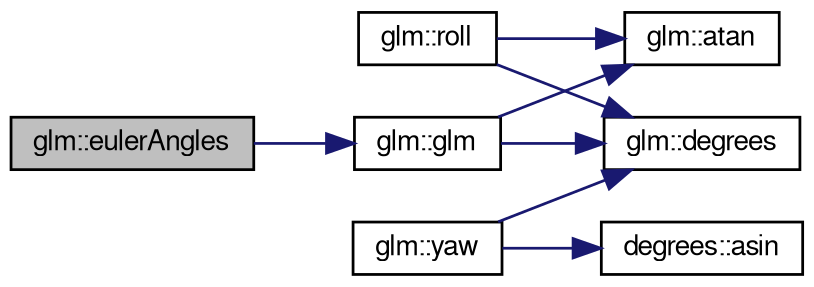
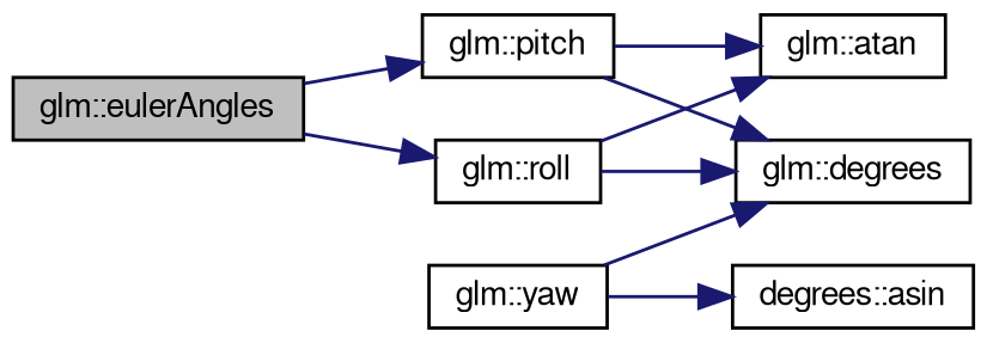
  digraph {
    rankdir=LR
    node [color=black fontname=FreeSans fontsize=10 shape=record]
    edge [color=midnightblue fontname=FreeSans fontsize=10 labelfontname=FreeSans labelfontsize=10 style=solid]
    n1 [fillcolor=grey75 fontcolor=black height=0.2 label="glm::eulerAngles" style=filled width=0.4]
-   n2 [height=0.2 label="glm::glm" width=0.4]
+   n2 [height=0.2 label="glm::pitch" width=0.4]
    n3 [height=0.2 label="glm::roll" width=0.4]
    n4 [height=0.2 label="glm::atan" width=0.4]
    n5 [height=0.2 label="glm::degrees" width=0.4]
    n6 [height=0.2 label="glm::yaw" width=0.4]
    n7 [height=0.2 label="degrees::asin" width=0.4]
    n1 -> n2
+   n1 -> n3
    n2 -> n4
    n2 -> n5
    n3 -> n4
    n3 -> n5
    n6 -> n5
    n6 -> n7
  }
